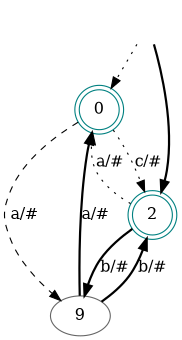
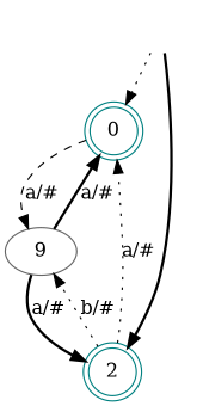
  digraph {
    node [color=gray40 shape=doublecircle]
    edge [style=dotted]
    "" [shape=none]
    0 [color=teal]
    2 [color=teal]
    n4 [label=9 shape=""]
    "" -> 0
    "" -> 2 [style=bold]
-   0 -> 2 [label="c/#"]
    0 -> n4 [label="a/#" style=dashed]
    2 -> 0 [label="a/#"]
-   2 -> n4 [label="b/#" style=bold]
+   2 -> n4 [label="b/#"]
    n4 -> 0 [label="a/#" style=bold]
-   n4 -> 2 [label="b/#" style=bold]
+   n4 -> 2 [label="a/#" style=bold]
  }
